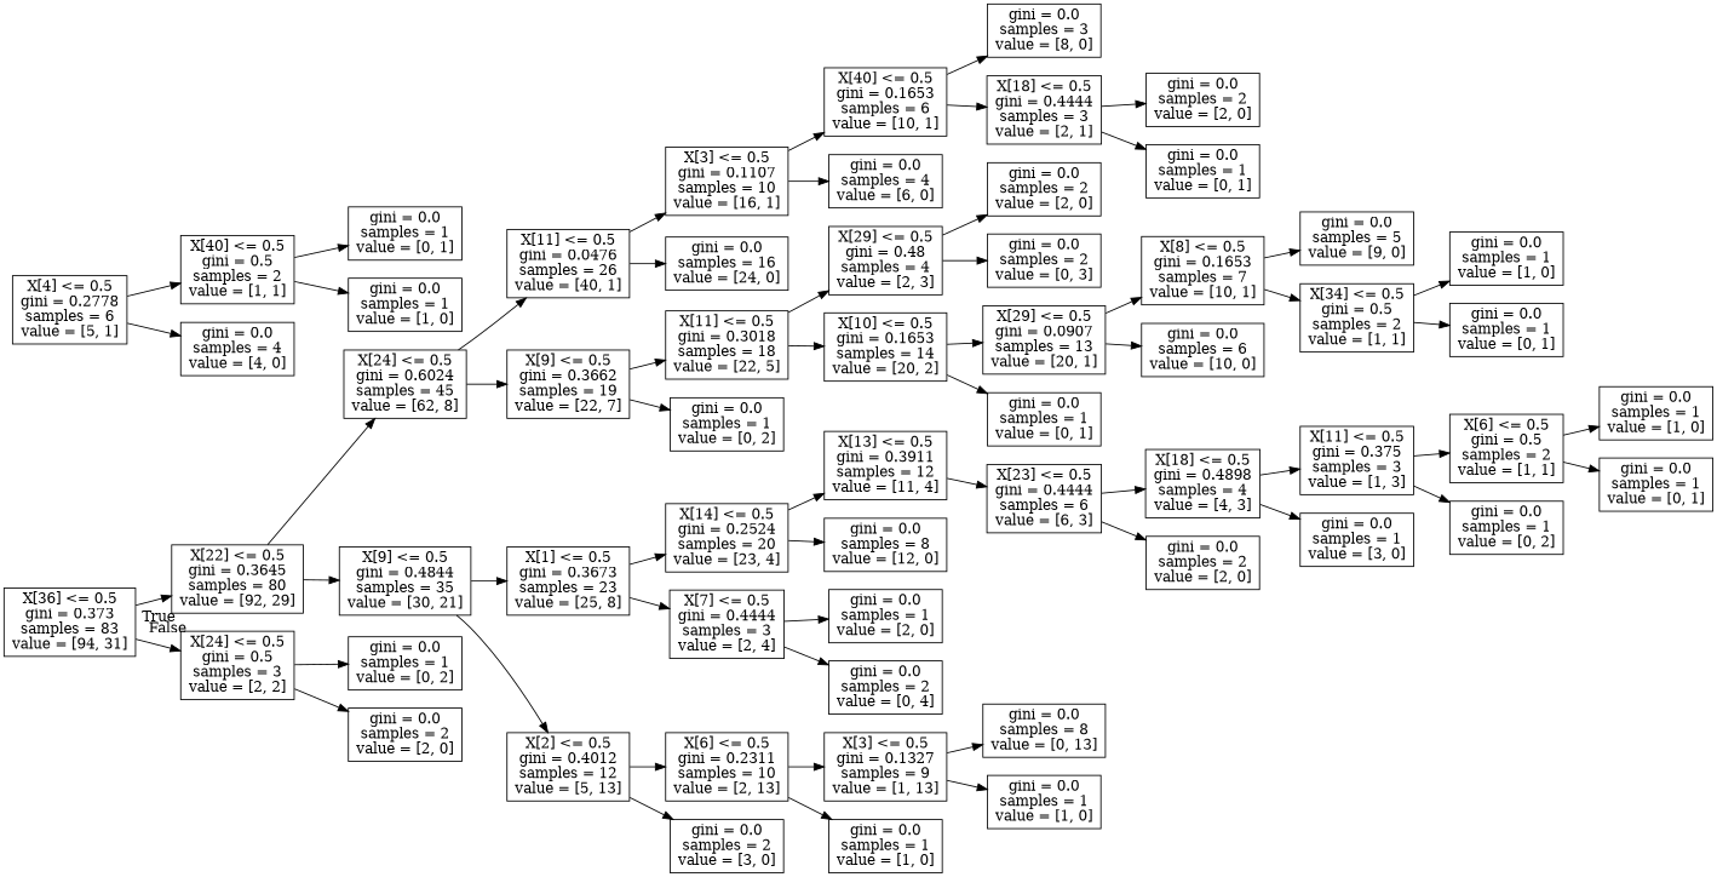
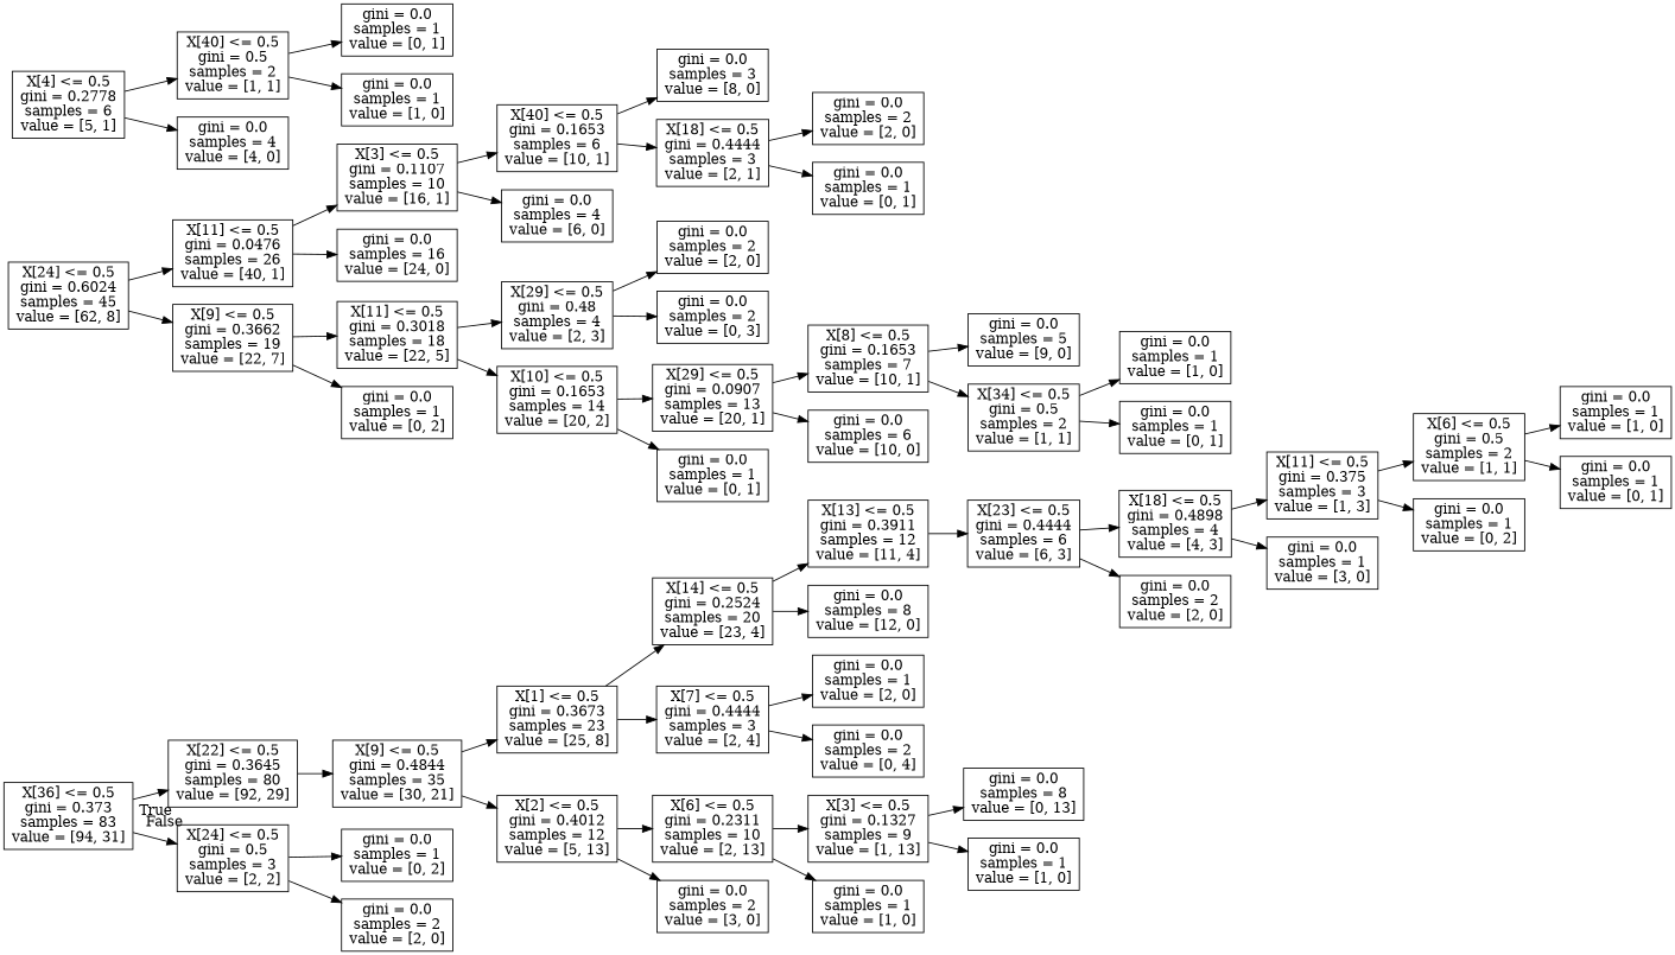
  digraph {
    rankdir=LR
    node [shape=box]
    n1 [label="X[36] <= 0.5\ngini = 0.373\nsamples = 83\nvalue = [94, 31]"]
    n2 [label="X[22] <= 0.5\ngini = 0.3645\nsamples = 80\nvalue = [92, 29]"]
    n3 [label="X[24] <= 0.5\ngini = 0.5\nsamples = 3\nvalue = [2, 2]"]
    n4 [label="X[24] <= 0.5\ngini = 0.6024\nsamples = 45\nvalue = [62, 8]"]
    n5 [label="X[9] <= 0.5\ngini = 0.4844\nsamples = 35\nvalue = [30, 21]"]
    n6 [label="gini = 0.0\nsamples = 1\nvalue = [0, 2]"]
    n7 [label="gini = 0.0\nsamples = 2\nvalue = [2, 0]"]
    n8 [label="X[11] <= 0.5\ngini = 0.0476\nsamples = 26\nvalue = [40, 1]"]
    n9 [label="X[9] <= 0.5\ngini = 0.3662\nsamples = 19\nvalue = [22, 7]"]
    n10 [label="X[1] <= 0.5\ngini = 0.3673\nsamples = 23\nvalue = [25, 8]"]
    n11 [label="X[2] <= 0.5\ngini = 0.4012\nsamples = 12\nvalue = [5, 13]"]
    n12 [label="X[3] <= 0.5\ngini = 0.1107\nsamples = 10\nvalue = [16, 1]"]
    n13 [label="gini = 0.0\nsamples = 16\nvalue = [24, 0]"]
    n14 [label="X[11] <= 0.5\ngini = 0.3018\nsamples = 18\nvalue = [22, 5]"]
    n15 [label="gini = 0.0\nsamples = 1\nvalue = [0, 2]"]
    n16 [label="X[40] <= 0.5\ngini = 0.1653\nsamples = 6\nvalue = [10, 1]"]
    n17 [label="gini = 0.0\nsamples = 4\nvalue = [6, 0]"]
    n18 [label="gini = 0.0\nsamples = 3\nvalue = [8, 0]"]
    n19 [label="X[18] <= 0.5\ngini = 0.4444\nsamples = 3\nvalue = [2, 1]"]
    n20 [label="gini = 0.0\nsamples = 2\nvalue = [2, 0]"]
    n21 [label="gini = 0.0\nsamples = 1\nvalue = [0, 1]"]
    n22 [label="X[29] <= 0.5\ngini = 0.48\nsamples = 4\nvalue = [2, 3]"]
    n23 [label="X[10] <= 0.5\ngini = 0.1653\nsamples = 14\nvalue = [20, 2]"]
    n24 [label="gini = 0.0\nsamples = 2\nvalue = [2, 0]"]
    n25 [label="gini = 0.0\nsamples = 2\nvalue = [0, 3]"]
    n26 [label="X[29] <= 0.5\ngini = 0.0907\nsamples = 13\nvalue = [20, 1]"]
    n27 [label="gini = 0.0\nsamples = 1\nvalue = [0, 1]"]
    n28 [label="X[8] <= 0.5\ngini = 0.1653\nsamples = 7\nvalue = [10, 1]"]
    n29 [label="gini = 0.0\nsamples = 6\nvalue = [10, 0]"]
    n30 [label="gini = 0.0\nsamples = 5\nvalue = [9, 0]"]
    n31 [label="X[34] <= 0.5\ngini = 0.5\nsamples = 2\nvalue = [1, 1]"]
    n32 [label="gini = 0.0\nsamples = 1\nvalue = [1, 0]"]
    n33 [label="gini = 0.0\nsamples = 1\nvalue = [0, 1]"]
    n34 [label="X[14] <= 0.5\ngini = 0.2524\nsamples = 20\nvalue = [23, 4]"]
    n35 [label="X[7] <= 0.5\ngini = 0.4444\nsamples = 3\nvalue = [2, 4]"]
    n36 [label="X[6] <= 0.5\ngini = 0.2311\nsamples = 10\nvalue = [2, 13]"]
    n37 [label="gini = 0.0\nsamples = 2\nvalue = [3, 0]"]
    n38 [label="X[13] <= 0.5\ngini = 0.3911\nsamples = 12\nvalue = [11, 4]"]
    n39 [label="gini = 0.0\nsamples = 8\nvalue = [12, 0]"]
    n40 [label="gini = 0.0\nsamples = 1\nvalue = [2, 0]"]
    n41 [label="gini = 0.0\nsamples = 2\nvalue = [0, 4]"]
    n42 [label="X[23] <= 0.5\ngini = 0.4444\nsamples = 6\nvalue = [6, 3]"]
    n43 [label="X[4] <= 0.5\ngini = 0.2778\nsamples = 6\nvalue = [5, 1]"]
    n44 [label="X[40] <= 0.5\ngini = 0.5\nsamples = 2\nvalue = [1, 1]"]
    n45 [label="gini = 0.0\nsamples = 4\nvalue = [4, 0]"]
    n46 [label="X[18] <= 0.5\ngini = 0.4898\nsamples = 4\nvalue = [4, 3]"]
    n47 [label="gini = 0.0\nsamples = 2\nvalue = [2, 0]"]
    n48 [label="gini = 0.0\nsamples = 1\nvalue = [0, 1]"]
    n49 [label="gini = 0.0\nsamples = 1\nvalue = [1, 0]"]
    n50 [label="X[11] <= 0.5\ngini = 0.375\nsamples = 3\nvalue = [1, 3]"]
    n51 [label="gini = 0.0\nsamples = 1\nvalue = [3, 0]"]
    n52 [label="X[6] <= 0.5\ngini = 0.5\nsamples = 2\nvalue = [1, 1]"]
    n53 [label="gini = 0.0\nsamples = 1\nvalue = [0, 2]"]
    n54 [label="gini = 0.0\nsamples = 1\nvalue = [1, 0]"]
    n55 [label="gini = 0.0\nsamples = 1\nvalue = [0, 1]"]
    n56 [label="X[3] <= 0.5\ngini = 0.1327\nsamples = 9\nvalue = [1, 13]"]
    n57 [label="gini = 0.0\nsamples = 1\nvalue = [1, 0]"]
    n58 [label="gini = 0.0\nsamples = 8\nvalue = [0, 13]"]
    n59 [label="gini = 0.0\nsamples = 1\nvalue = [1, 0]"]
    n1 -> n2 [headlabel=True labelangle=45 labeldistance=2.5]
    n1 -> n3 [headlabel=False labelangle=-45 labeldistance=2.5]
-   n2 -> n4
    n2 -> n5
    n3 -> n6
    n3 -> n7
    n4 -> n8
    n4 -> n9
    n5 -> n10
    n5 -> n11
    n8 -> n12
    n8 -> n13
    n9 -> n14
    n9 -> n15
    n10 -> n34
    n10 -> n35
    n11 -> n36
    n11 -> n37
    n12 -> n16
    n12 -> n17
    n14 -> n22
    n14 -> n23
    n16 -> n18
    n16 -> n19
    n19 -> n20
    n19 -> n21
    n22 -> n24
    n22 -> n25
    n23 -> n26
    n23 -> n27
    n26 -> n28
    n26 -> n29
    n28 -> n30
    n28 -> n31
    n31 -> n32
    n31 -> n33
    n34 -> n38
    n34 -> n39
    n35 -> n40
    n35 -> n41
    n36 -> n56
    n36 -> n57
    n38 -> n42
    n42 -> n46
    n42 -> n47
    n43 -> n44
    n43 -> n45
    n44 -> n48
    n44 -> n49
    n46 -> n50
    n46 -> n51
    n50 -> n52
    n50 -> n53
    n52 -> n54
    n52 -> n55
    n56 -> n58
    n56 -> n59
  }
